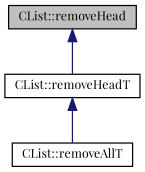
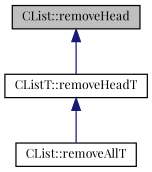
  digraph {
    fontname="Playfair Display"
    rankdir=TB
    node [color=black fillcolor=white fontname="Playfair Display" fontsize=10 shape=record style=filled]
    edge [color=midnightblue dir=back fontname="Playfair Display" fontsize=10 labelfontname=Helvetica labelfontsize=10 style=solid]
    n1 [fillcolor=grey75 fontcolor=black height=0.2 label="CList::removeHead" width=0.4]
-   n2 [height=0.2 label="CList::removeHeadT" width=0.4]
+   n2 [height=0.2 label="CListT::removeHeadT" width=0.4]
    n3 [height=0.2 label="CList::removeAllT" width=0.4]
    n1 -> n2
    n2 -> n3
  }
